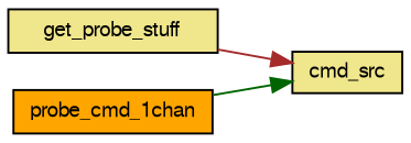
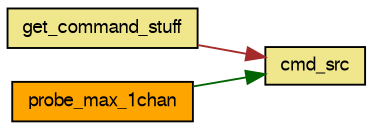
  digraph {
    rankdir=LR
    node [color=black fillcolor=khaki fontname=FreeSans fontsize=10 shape=record style=filled]
    edge [fontname=FreeSans fontsize=10 labelfontname=FreeSans labelfontsize=10 style=solid]
-   n1 [fontcolor=black height=0.2 label=get_probe_stuff width=0.4]
+   n1 [fontcolor=black height=0.2 label=get_command_stuff width=0.4]
    n2 [height=0.2 label=cmd_src width=0.4]
-   n3 [fillcolor=orange height=0.2 label=probe_cmd_1chan width=0.4]
+   n3 [fillcolor=orange height=0.2 label=probe_max_1chan width=0.4]
    n1 -> n2 [color=brown]
    n3 -> n2 [color=darkgreen]
  }
